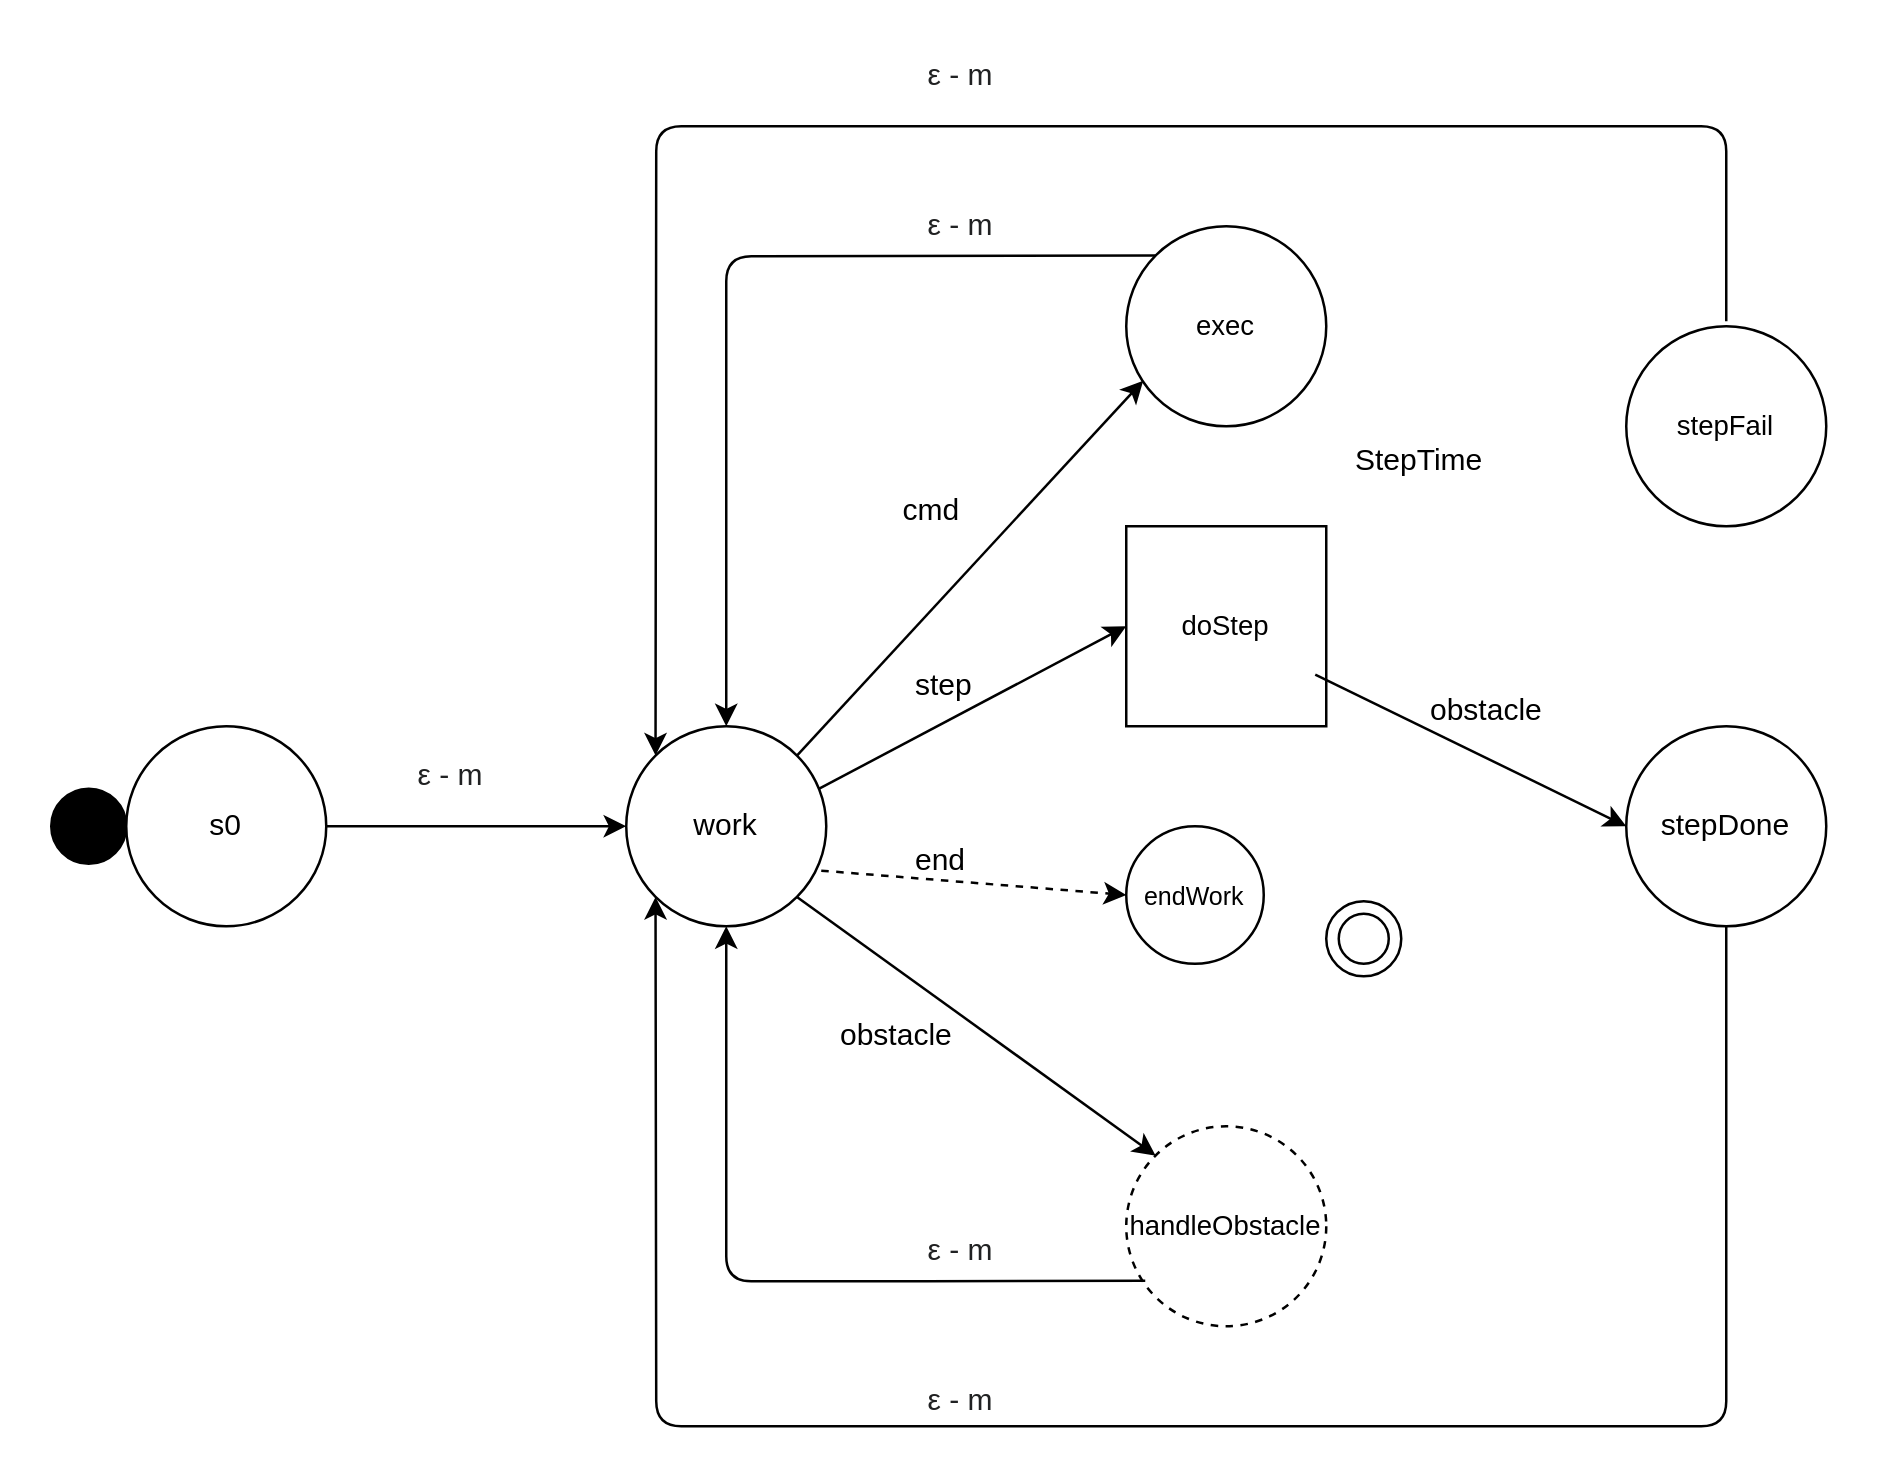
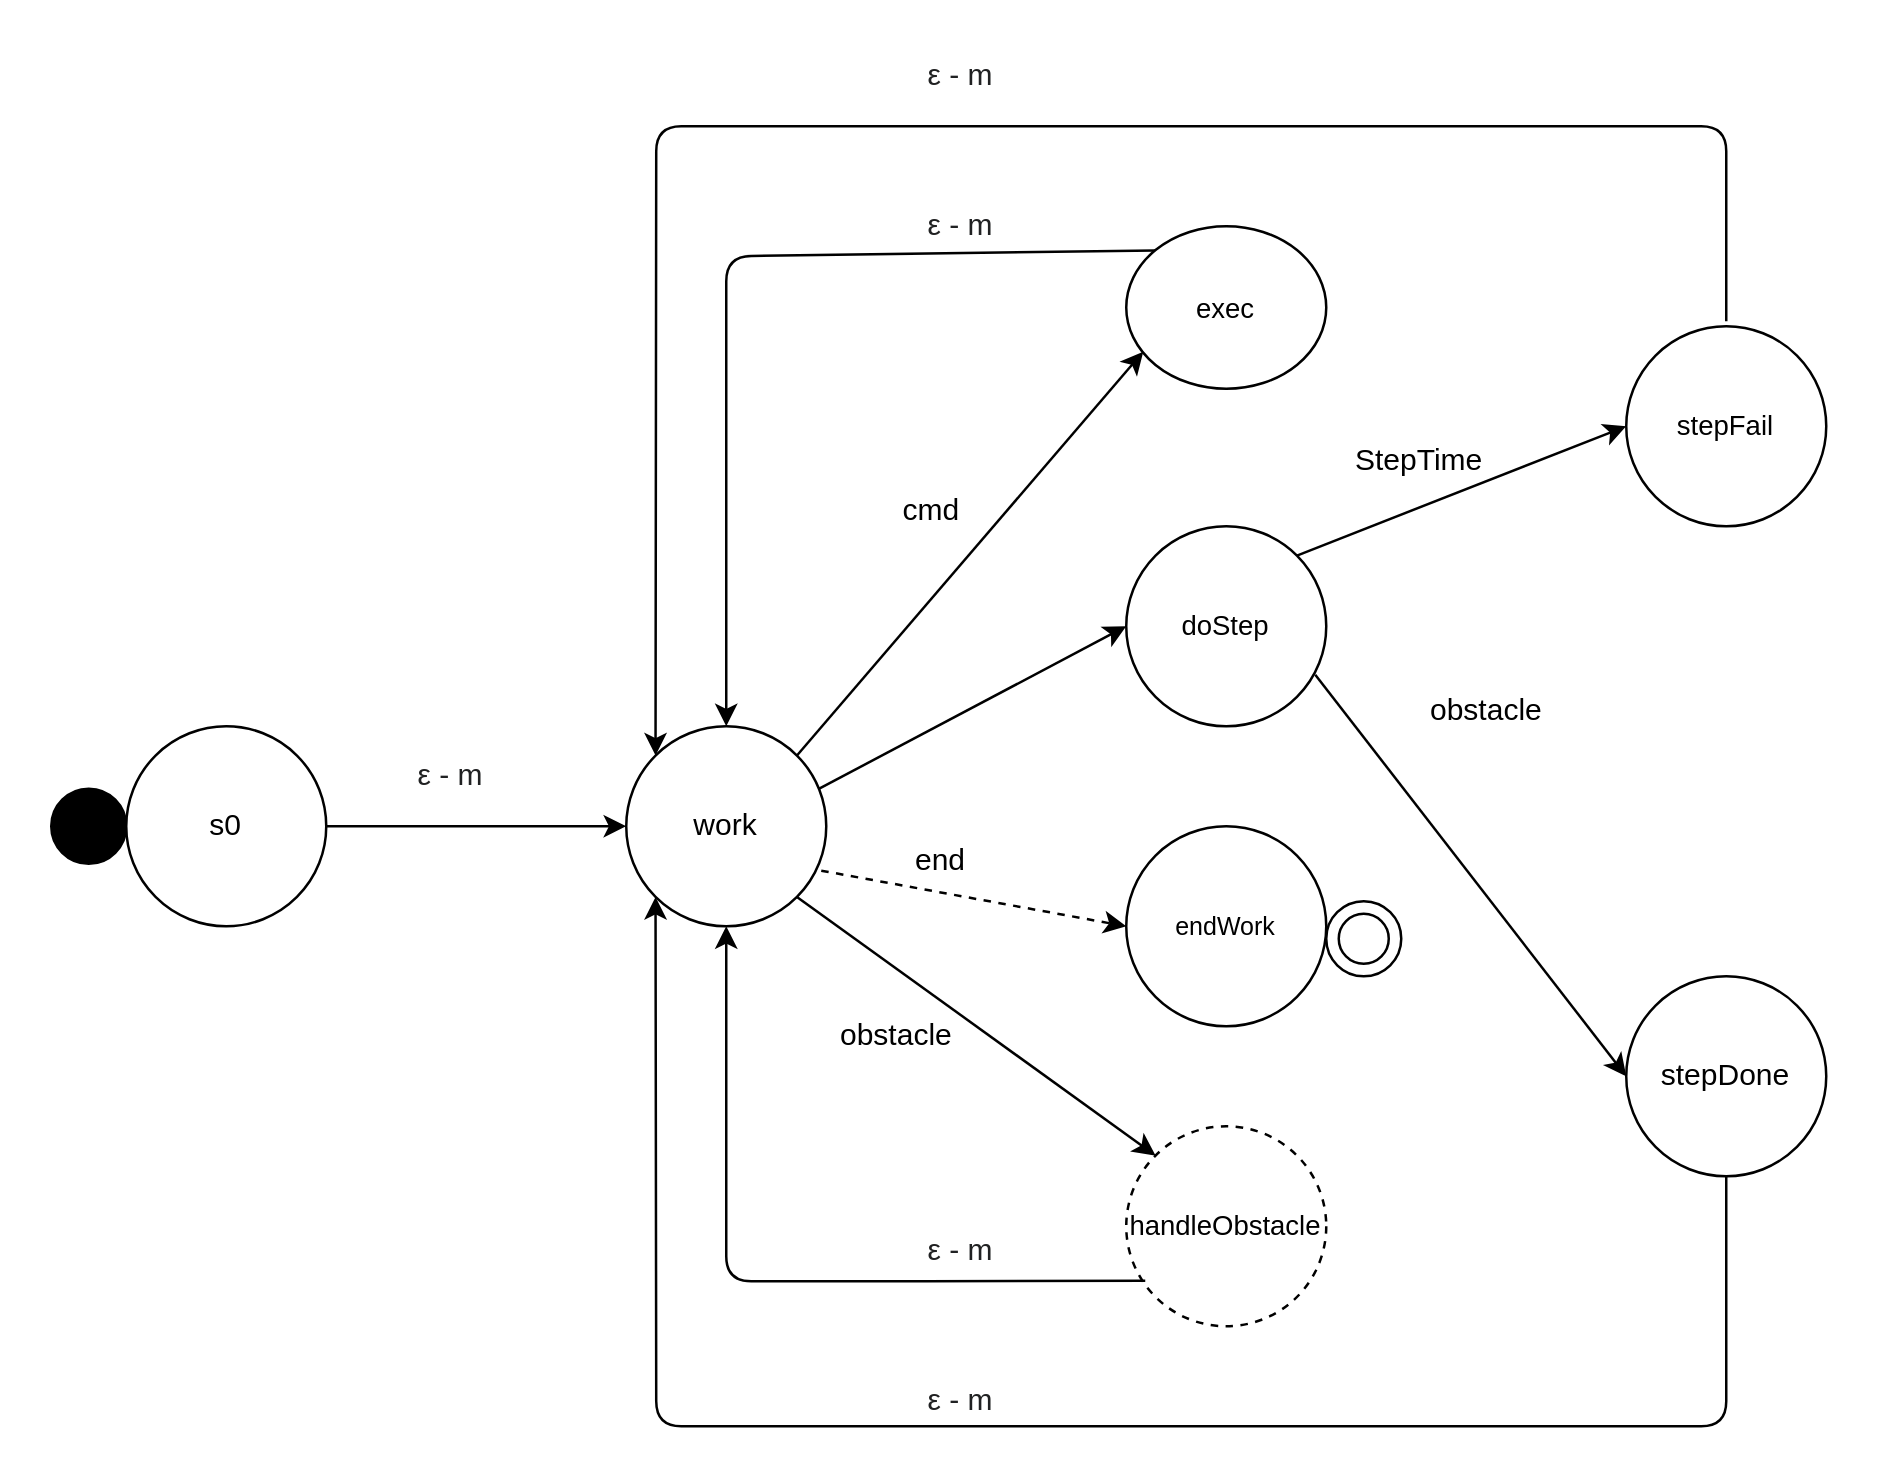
  <mxCell id="0" />
  <mxCell id="1" parent="0" />
  <mxCell id="2" value="" style="ellipse;whiteSpace=wrap;html=1;aspect=fixed;fillColor=#000000;" vertex="1" parent="1"><mxGeometry x="20" y="315" width="30" height="30" as="geometry" /></mxCell>
  <mxCell id="3" value="s0" style="ellipse;whiteSpace=wrap;html=1;aspect=fixed;" vertex="1" parent="1"><mxGeometry x="50" y="290" width="80" height="80" as="geometry" /></mxCell>
  <mxCell id="4" value="work" style="ellipse;whiteSpace=wrap;html=1;aspect=fixed;" vertex="1" parent="1"><mxGeometry x="250" y="290" width="80" height="80" as="geometry" /></mxCell>
  <mxCell id="5" value="" style="endArrow=classic;html=1;entryX=0;entryY=0.5;entryDx=0;entryDy=0;" edge="1" parent="1" target="4"><mxGeometry width="50" height="50" relative="1" as="geometry"><mxPoint x="130" y="330" as="sourcePoint" /><mxPoint x="250" y="340" as="targetPoint" /><Array as="points"><mxPoint x="170" y="330" /></Array></mxGeometry></mxCell>
  <mxCell id="6" value="&lt;font style=&quot;font-size: 11px&quot;&gt;handleObstacle&lt;/font&gt;" style="ellipse;whiteSpace=wrap;html=1;aspect=fixed;dashed=1;" vertex="1" parent="1"><mxGeometry x="450" y="450" width="80" height="80" as="geometry" /></mxCell>
- <mxCell id="7" value="&lt;span style=&quot;font-size: 10px&quot;&gt;endWork&lt;/span&gt;" style="ellipse;whiteSpace=wrap;html=1;aspect=fixed;" vertex="1" parent="1"><mxGeometry x="450" y="330" width="55" height="55" as="geometry" /></mxCell>
- <mxCell id="8" value="&lt;span style=&quot;font-size: 11px&quot;&gt;doStep&lt;/span&gt;" style="whiteSpace=wrap;html=1;aspect=fixed;rounded=0;" vertex="1" parent="1"><mxGeometry x="450" y="210" width="80" height="80" as="geometry" /></mxCell>
- <mxCell id="9" value="&lt;font style=&quot;font-size: 11px&quot;&gt;exec&lt;/font&gt;" style="ellipse;whiteSpace=wrap;html=1;aspect=fixed;" vertex="1" parent="1"><mxGeometry x="450" y="90" width="80" height="80" as="geometry" /></mxCell>
+ <mxCell id="7" value="&lt;span style=&quot;font-size: 10px&quot;&gt;endWork&lt;/span&gt;" style="ellipse;whiteSpace=wrap;html=1;aspect=fixed;" vertex="1" parent="1"><mxGeometry x="450" y="330" width="80" height="80" as="geometry" /></mxCell>
+ <mxCell id="8" value="&lt;span style=&quot;font-size: 11px&quot;&gt;doStep&lt;/span&gt;" style="ellipse;whiteSpace=wrap;html=1;aspect=fixed;" vertex="1" parent="1"><mxGeometry x="450" y="210" width="80" height="80" as="geometry" /></mxCell>
+ <mxCell id="9" value="&lt;font style=&quot;font-size: 11px&quot;&gt;exec&lt;/font&gt;" style="ellipse;whiteSpace=wrap;html=1;aspect=fixed;" vertex="1" parent="1"><mxGeometry x="450" y="90" width="80" height="65" as="geometry" /></mxCell>
  <mxCell id="10" value="" style="endArrow=classic;html=1;exitX=0.965;exitY=0.312;exitDx=0;exitDy=0;entryX=0;entryY=0.5;entryDx=0;entryDy=0;exitPerimeter=0;" edge="1" parent="1" source="4" target="8"><mxGeometry width="50" height="50" relative="1" as="geometry"><mxPoint x="360" y="340" as="sourcePoint" /><mxPoint x="410" y="290" as="targetPoint" /></mxGeometry></mxCell>
  <mxCell id="11" value="" style="endArrow=classic;html=1;exitX=0.975;exitY=0.722;exitDx=0;exitDy=0;exitPerimeter=0;entryX=0;entryY=0.5;entryDx=0;entryDy=0;dashed=1;" edge="1" parent="1" source="4" target="7"><mxGeometry width="50" height="50" relative="1" as="geometry"><mxPoint x="360" y="340" as="sourcePoint" /><mxPoint x="450" y="380" as="targetPoint" /></mxGeometry></mxCell>
  <mxCell id="12" value="&lt;span style=&quot;font-size: 11px&quot;&gt;stepFail&lt;/span&gt;" style="ellipse;whiteSpace=wrap;html=1;aspect=fixed;" vertex="1" parent="1"><mxGeometry x="650" y="130" width="80" height="80" as="geometry" /></mxCell>
- <mxCell id="13" value="stepDone" style="ellipse;whiteSpace=wrap;html=1;aspect=fixed;" vertex="1" parent="1"><mxGeometry x="650" y="290" width="80" height="80" as="geometry" /></mxCell>
+ <mxCell id="13" value="stepDone" style="ellipse;whiteSpace=wrap;html=1;aspect=fixed;" vertex="1" parent="1"><mxGeometry x="650" y="390" width="80" height="80" as="geometry" /></mxCell>
+ <mxCell id="14" value="" style="endArrow=classic;html=1;entryX=0;entryY=0.5;entryDx=0;entryDy=0;exitX=1;exitY=0;exitDx=0;exitDy=0;" edge="1" parent="1" source="8" target="12"><mxGeometry width="50" height="50" relative="1" as="geometry"><mxPoint x="360" y="340" as="sourcePoint" /><mxPoint x="410" y="290" as="targetPoint" /></mxGeometry></mxCell>
  <mxCell id="15" value="" style="endArrow=classic;html=1;exitX=0.945;exitY=0.742;exitDx=0;exitDy=0;entryX=0;entryY=0.5;entryDx=0;entryDy=0;exitPerimeter=0;" edge="1" parent="1" source="8" target="13"><mxGeometry width="50" height="50" relative="1" as="geometry"><mxPoint x="360" y="340" as="sourcePoint" /><mxPoint x="410" y="290" as="targetPoint" /></mxGeometry></mxCell>
  <mxCell id="16" value="" style="endArrow=classic;html=1;entryX=0.5;entryY=0;entryDx=0;entryDy=0;exitX=0;exitY=0;exitDx=0;exitDy=0;" edge="1" parent="1" source="9" target="4"><mxGeometry width="50" height="50" relative="1" as="geometry"><mxPoint x="490" y="90" as="sourcePoint" /><mxPoint x="260" y="300" as="targetPoint" /><Array as="points"><mxPoint x="290" y="102" /></Array></mxGeometry></mxCell>
  <mxCell id="17" value="" style="endArrow=classic;html=1;exitX=0.095;exitY=0.772;exitDx=0;exitDy=0;exitPerimeter=0;" edge="1" parent="1" source="6"><mxGeometry width="50" height="50" relative="1" as="geometry"><mxPoint x="360" y="340" as="sourcePoint" /><mxPoint x="290" y="370" as="targetPoint" /><Array as="points"><mxPoint x="360" y="512" /><mxPoint x="290" y="512" /></Array></mxGeometry></mxCell>
  <mxCell id="18" value="" style="endArrow=classic;html=1;exitX=1;exitY=0;exitDx=0;exitDy=0;entryX=0.085;entryY=0.772;entryDx=0;entryDy=0;entryPerimeter=0;" edge="1" parent="1" source="4" target="9"><mxGeometry width="50" height="50" relative="1" as="geometry"><mxPoint x="360" y="340" as="sourcePoint" /><mxPoint x="410" y="290" as="targetPoint" /></mxGeometry></mxCell>
  <mxCell id="19" value="" style="endArrow=classic;html=1;exitX=1;exitY=1;exitDx=0;exitDy=0;entryX=0;entryY=0;entryDx=0;entryDy=0;" edge="1" parent="1" source="4" target="6"><mxGeometry width="50" height="50" relative="1" as="geometry"><mxPoint x="360" y="340" as="sourcePoint" /><mxPoint x="410" y="290" as="targetPoint" /></mxGeometry></mxCell>
  <mxCell id="20" value="" style="endArrow=classic;html=1;entryX=0;entryY=1;entryDx=0;entryDy=0;exitX=0.5;exitY=1;exitDx=0;exitDy=0;" edge="1" parent="1" source="13" target="4"><mxGeometry width="50" height="50" relative="1" as="geometry"><mxPoint x="680" y="560" as="sourcePoint" /><mxPoint x="410" y="290" as="targetPoint" /><Array as="points"><mxPoint x="690" y="570" /><mxPoint x="262" y="570" /></Array></mxGeometry></mxCell>
  <mxCell id="21" value="" style="endArrow=classic;html=1;entryX=0;entryY=0;entryDx=0;entryDy=0;" edge="1" parent="1" target="4"><mxGeometry width="50" height="50" relative="1" as="geometry"><mxPoint x="690" y="128" as="sourcePoint" /><mxPoint x="682" y="60" as="targetPoint" /><Array as="points"><mxPoint x="690" y="90" /><mxPoint x="690" y="50" /><mxPoint x="262" y="50" /></Array></mxGeometry></mxCell>
  <mxCell id="22" value="&lt;span style=&quot;color: rgb(32 , 33 , 34) ; font-family: sans-serif ; text-align: left ; background-color: rgb(255 , 255 , 255)&quot;&gt;&lt;font style=&quot;font-size: 12px&quot;&gt;ε - m&lt;/font&gt;&lt;/span&gt;" style="text;html=1;strokeColor=none;fillColor=none;align=center;verticalAlign=middle;whiteSpace=wrap;rounded=0;" vertex="1" parent="1"><mxGeometry x="160" y="300" width="40" height="20" as="geometry" /></mxCell>
  <mxCell id="23" value="&lt;span style=&quot;color: rgb(32 , 33 , 34) ; font-family: sans-serif ; text-align: left ; background-color: rgb(255 , 255 , 255)&quot;&gt;ε - m&lt;/span&gt;" style="text;html=1;strokeColor=none;fillColor=none;align=center;verticalAlign=middle;whiteSpace=wrap;rounded=0;" vertex="1" parent="1"><mxGeometry x="364" y="550" width="40" height="20" as="geometry" /></mxCell>
  <mxCell id="24" value="&lt;span style=&quot;color: rgb(32 , 33 , 34) ; font-family: sans-serif ; text-align: left ; background-color: rgb(255 , 255 , 255)&quot;&gt;ε - m&lt;/span&gt;" style="text;html=1;strokeColor=none;fillColor=none;align=center;verticalAlign=middle;whiteSpace=wrap;rounded=0;" vertex="1" parent="1"><mxGeometry x="364" y="490" width="40" height="20" as="geometry" /></mxCell>
  <mxCell id="25" value="&lt;span style=&quot;color: rgb(32 , 33 , 34) ; font-family: sans-serif ; text-align: left ; background-color: rgb(255 , 255 , 255)&quot;&gt;ε - m&lt;/span&gt;" style="text;html=1;strokeColor=none;fillColor=none;align=center;verticalAlign=middle;whiteSpace=wrap;rounded=0;" vertex="1" parent="1"><mxGeometry x="364" y="20" width="40" height="20" as="geometry" /></mxCell>
  <mxCell id="26" value="&lt;span style=&quot;color: rgb(32 , 33 , 34) ; font-family: sans-serif ; text-align: left ; background-color: rgb(255 , 255 , 255)&quot;&gt;ε - m&lt;/span&gt;" style="text;html=1;strokeColor=none;fillColor=none;align=center;verticalAlign=middle;whiteSpace=wrap;rounded=0;" vertex="1" parent="1"><mxGeometry x="364" y="80" width="40" height="20" as="geometry" /></mxCell>
  <mxCell id="27" value="cmd" style="text;whiteSpace=wrap;html=1;" vertex="1" parent="1"><mxGeometry x="359" y="190" width="50" height="30" as="geometry" /></mxCell>
- <mxCell id="28" value="step" style="text;whiteSpace=wrap;html=1;" vertex="1" parent="1"><mxGeometry x="364" y="260" width="50" height="30" as="geometry" /></mxCell>
  <mxCell id="29" value="obstacle" style="text;whiteSpace=wrap;html=1;" vertex="1" parent="1"><mxGeometry x="334" y="400" width="70" height="30" as="geometry" /></mxCell>
  <mxCell id="30" value="end" style="text;whiteSpace=wrap;html=1;" vertex="1" parent="1"><mxGeometry x="364" y="330" width="50" height="30" as="geometry" /></mxCell>
  <mxCell id="31" value="StepTime" style="text;whiteSpace=wrap;html=1;" vertex="1" parent="1"><mxGeometry x="540" y="170" width="80" height="30" as="geometry" /></mxCell>
  <mxCell id="32" value="obstacle" style="text;whiteSpace=wrap;html=1;" vertex="1" parent="1"><mxGeometry x="570" y="270" width="70" height="30" as="geometry" /></mxCell>
  <mxCell id="33" value="" style="ellipse;whiteSpace=wrap;html=1;aspect=fixed;fillColor=#FFFFFF;" vertex="1" parent="1"><mxGeometry x="530" y="360" width="30" height="30" as="geometry" /></mxCell>
  <mxCell id="34" value="" style="ellipse;whiteSpace=wrap;html=1;aspect=fixed;fillColor=#FFFFFF;" vertex="1" parent="1"><mxGeometry x="535" y="365" width="20" height="20" as="geometry" /></mxCell>
